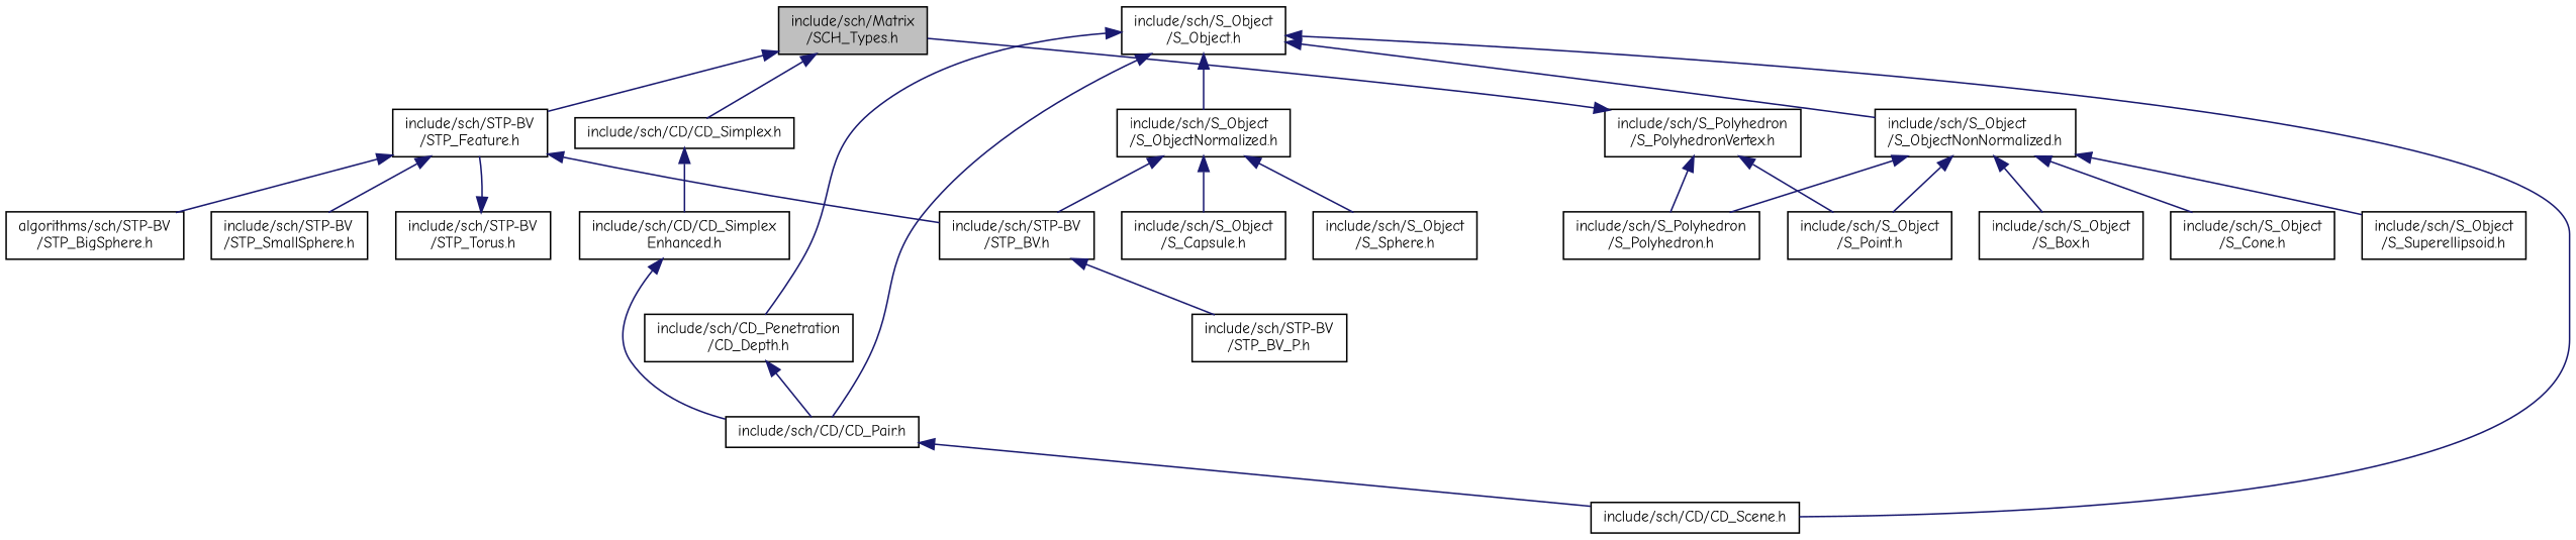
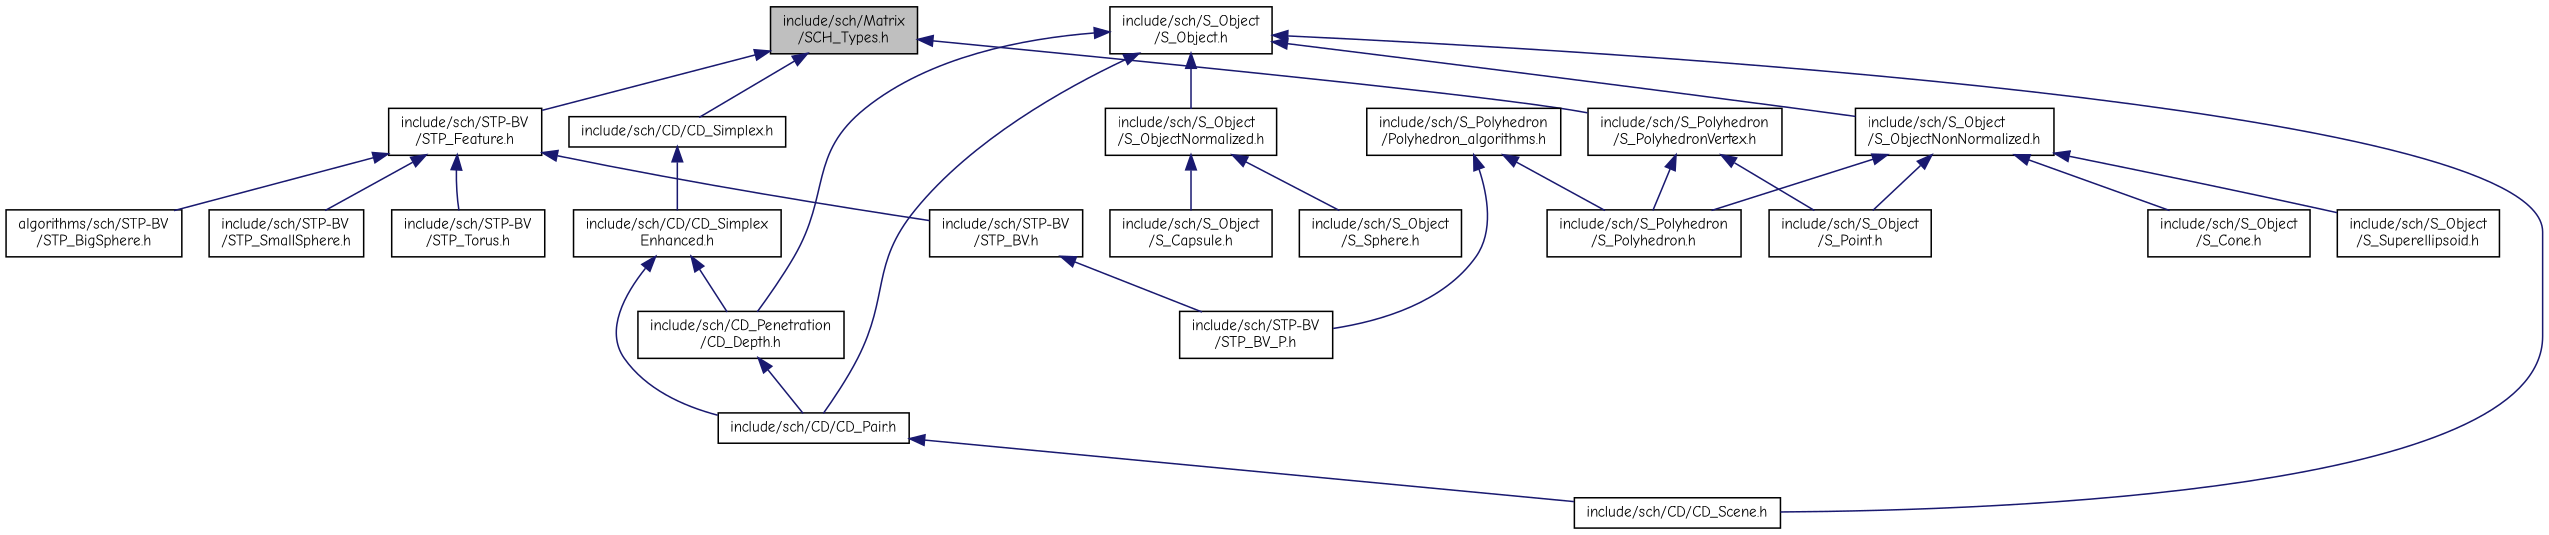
  digraph {
    fontname="Comic Neue"
    node [color=black fillcolor=white fontname="Comic Neue" fontsize=10 shape=record style=filled]
    edge [color=midnightblue dir=back fontname="Comic Neue" fontsize=10 labelfontname=Helvetica labelfontsize=10 style=solid]
    n1 [fillcolor=grey75 fontcolor=black height=0.2 label="include/sch/Matrix\l/SCH_Types.h" width=0.4]
    n2 [height=0.2 label="include/sch/CD/CD_Simplex.h" width=0.4]
    n3 [height=0.2 label="include/sch/S_Polyhedron\l/S_PolyhedronVertex.h" width=0.4]
    n4 [height=0.2 label="include/sch/STP-BV\l/STP_Feature.h" width=0.4]
    n5 [height=0.2 label="include/sch/S_Object\l/S_Object.h" width=0.4]
    n6 [height=0.2 label="include/sch/CD/CD_Pair.h" width=0.4]
    n7 [height=0.2 label="include/sch/CD/CD_Scene.h" width=0.4]
    n8 [height=0.2 label="include/sch/CD_Penetration\l/CD_Depth.h" width=0.4]
    n9 [height=0.2 label="include/sch/S_Object\l/S_ObjectNonNormalized.h" width=0.4]
    n10 [height=0.2 label="include/sch/S_Object\l/S_ObjectNormalized.h" width=0.4]
    n11 [height=0.2 label="include/sch/CD/CD_Simplex\lEnhanced.h" width=0.4]
+   n12 [height=0.2 label="include/sch/S_Polyhedron\l/Polyhedron_algorithms.h" width=0.4]
    n13 [height=0.2 label="include/sch/S_Polyhedron\l/S_Polyhedron.h" width=0.4]
    n14 [height=0.2 label="include/sch/STP-BV\l/STP_BV_P.h" width=0.4]
    n15 [height=0.2 label="include/sch/S_Object\l/S_Point.h" width=0.4]
    n16 [height=0.2 label="include/sch/STP-BV\l/STP_BV.h" width=0.4]
    n17 [height=0.2 label="algorithms/sch/STP-BV\l/STP_BigSphere.h" width=0.4]
    n18 [height=0.2 label="include/sch/STP-BV\l/STP_SmallSphere.h" width=0.4]
    n19 [height=0.2 label="include/sch/STP-BV\l/STP_Torus.h" width=0.4]
-   n20 [height=0.2 label="include/sch/S_Object\l/S_Box.h" width=0.4]
    n21 [height=0.2 label="include/sch/S_Object\l/S_Cone.h" width=0.4]
    n22 [height=0.2 label="include/sch/S_Object\l/S_Superellipsoid.h" width=0.4]
    n23 [height=0.2 label="include/sch/S_Object\l/S_Capsule.h" width=0.4]
    n24 [height=0.2 label="include/sch/S_Object\l/S_Sphere.h" width=0.4]
    n1 -> n2
-   n3 -> n1
+   n1 -> n3
    n1 -> n4
    n2 -> n11
    n3 -> n13
    n3 -> n15
    n4 -> n16
    n4 -> n17
    n4 -> n18
-   n19 -> n4
+   n4 -> n19
    n5 -> n6
    n5 -> n7
    n5 -> n8
    n5 -> n9
    n5 -> n10
    n6 -> n7
    n8 -> n6
    n9 -> n13
    n9 -> n15
-   n9 -> n20
    n9 -> n21
    n9 -> n22
-   n10 -> n16
    n10 -> n23
    n10 -> n24
    n11 -> n6
+   n11 -> n8
+   n12 -> n13
+   n12 -> n14
    n16 -> n14
  }
